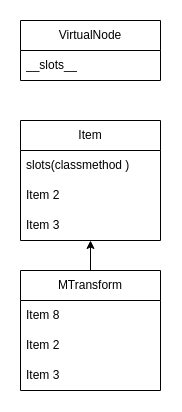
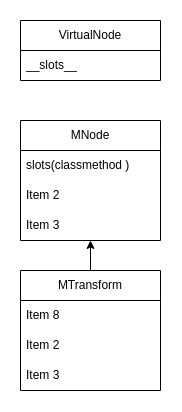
  <mxCell id="0" />
  <mxCell id="1" parent="0" />
- <mxCell id="2" value="Item" style="swimlane;fontStyle=0;childLayout=stackLayout;horizontal=1;startSize=30;horizontalStack=0;resizeParent=1;resizeParentMax=0;resizeLast=0;collapsible=1;marginBottom=0;whiteSpace=wrap;html=1;" parent="1" vertex="1"><mxGeometry x="20" y="120" width="140" height="120" as="geometry" /></mxCell>
+ <mxCell id="2" value="MNode" style="swimlane;fontStyle=0;childLayout=stackLayout;horizontal=1;startSize=30;horizontalStack=0;resizeParent=1;resizeParentMax=0;resizeLast=0;collapsible=1;marginBottom=0;whiteSpace=wrap;html=1;" parent="1" vertex="1"><mxGeometry x="20" y="120" width="140" height="120" as="geometry" /></mxCell>
  <mxCell id="3" value="slots(classmethod&amp;nbsp;)" style="text;strokeColor=none;fillColor=none;align=left;verticalAlign=middle;spacingLeft=4;spacingRight=4;overflow=hidden;points=[[0,0.5],[1,0.5]];portConstraint=eastwest;rotatable=0;whiteSpace=wrap;html=1;" parent="2" vertex="1"><mxGeometry y="30" width="140" height="30" as="geometry" /></mxCell>
  <mxCell id="4" value="Item 2" style="text;strokeColor=none;fillColor=none;align=left;verticalAlign=middle;spacingLeft=4;spacingRight=4;overflow=hidden;points=[[0,0.5],[1,0.5]];portConstraint=eastwest;rotatable=0;whiteSpace=wrap;html=1;" parent="2" vertex="1"><mxGeometry y="60" width="140" height="30" as="geometry" /></mxCell>
  <mxCell id="5" value="Item 3" style="text;strokeColor=none;fillColor=none;align=left;verticalAlign=middle;spacingLeft=4;spacingRight=4;overflow=hidden;points=[[0,0.5],[1,0.5]];portConstraint=eastwest;rotatable=0;whiteSpace=wrap;html=1;" parent="2" vertex="1"><mxGeometry y="90" width="140" height="30" as="geometry" /></mxCell>
  <mxCell id="6" value="VirtualNode" style="swimlane;fontStyle=0;childLayout=stackLayout;horizontal=1;startSize=30;horizontalStack=0;resizeParent=1;resizeParentMax=0;resizeLast=0;collapsible=1;marginBottom=0;whiteSpace=wrap;html=1;" parent="1" vertex="1"><mxGeometry x="20" y="20" width="140" height="60" as="geometry" /></mxCell>
  <mxCell id="7" value="__slots__" style="text;strokeColor=none;fillColor=none;align=left;verticalAlign=middle;spacingLeft=4;spacingRight=4;overflow=hidden;points=[[0,0.5],[1,0.5]];portConstraint=eastwest;rotatable=0;whiteSpace=wrap;html=1;" parent="6" vertex="1"><mxGeometry y="30" width="140" height="30" as="geometry" /></mxCell>
  <mxCell id="8" value="MTransform" style="swimlane;fontStyle=0;childLayout=stackLayout;horizontal=1;startSize=30;horizontalStack=0;resizeParent=1;resizeParentMax=0;resizeLast=0;collapsible=1;marginBottom=0;whiteSpace=wrap;html=1;" parent="1" vertex="1"><mxGeometry x="20" y="270" width="140" height="120" as="geometry" /></mxCell>
  <mxCell id="9" value="Item 8" style="text;strokeColor=none;fillColor=none;align=left;verticalAlign=middle;spacingLeft=4;spacingRight=4;overflow=hidden;points=[[0,0.5],[1,0.5]];portConstraint=eastwest;rotatable=0;whiteSpace=wrap;html=1;" parent="8" vertex="1"><mxGeometry y="30" width="140" height="30" as="geometry" /></mxCell>
  <mxCell id="10" value="Item 2" style="text;strokeColor=none;fillColor=none;align=left;verticalAlign=middle;spacingLeft=4;spacingRight=4;overflow=hidden;points=[[0,0.5],[1,0.5]];portConstraint=eastwest;rotatable=0;whiteSpace=wrap;html=1;" parent="8" vertex="1"><mxGeometry y="60" width="140" height="30" as="geometry" /></mxCell>
  <mxCell id="11" value="Item 3" style="text;strokeColor=none;fillColor=none;align=left;verticalAlign=middle;spacingLeft=4;spacingRight=4;overflow=hidden;points=[[0,0.5],[1,0.5]];portConstraint=eastwest;rotatable=0;whiteSpace=wrap;html=1;" parent="8" vertex="1"><mxGeometry y="90" width="140" height="30" as="geometry" /></mxCell>
  <mxCell id="12" style="edgeStyle=orthogonalEdgeStyle;rounded=0;orthogonalLoop=1;jettySize=auto;html=1;entryX=0.5;entryY=1;entryDx=0;entryDy=0;entryPerimeter=0;flowAnimation=0;" parent="1" source="8" target="5" edge="1"><mxGeometry relative="1" as="geometry" /></mxCell>
